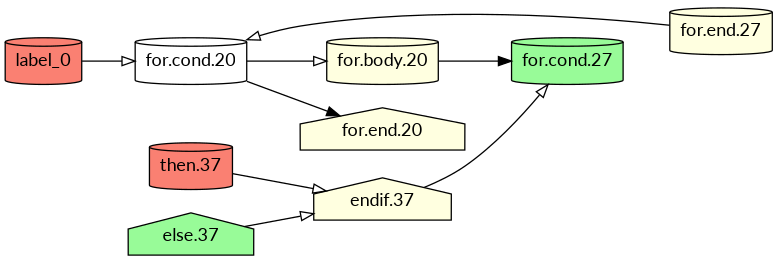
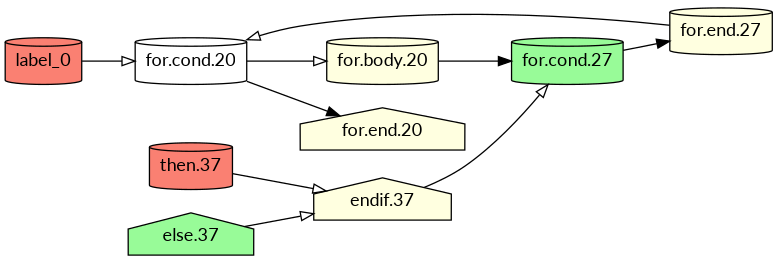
  digraph {
    fontname=Lato
    rankdir=LR
    node [fillcolor=lightyellow fontname=Lato shape=cylinder style=filled]
    edge [arrowhead=onormal fontname=Lato]
    label_0 [fillcolor=salmon]
    "for.cond.20" [fillcolor=white]
    "for.body.20"
    "for.end.20" [shape=house]
    "for.cond.27" [fillcolor=palegreen]
    "for.end.27"
    "then.37" [fillcolor=salmon]
    "endif.37" [shape=house]
    "else.37" [fillcolor=palegreen shape=house]
    label_0 -> "for.cond.20"
    "for.cond.20" -> "for.body.20"
    "for.cond.20" -> "for.end.20" [arrowhead=normal]
    "for.body.20" -> "for.cond.27" [arrowhead=normal]
+   "for.cond.27" -> "for.end.27" [arrowhead=normal]
    "for.end.27" -> "for.cond.20"
    "then.37" -> "endif.37"
    "endif.37" -> "for.cond.27"
    "else.37" -> "endif.37"
  }
